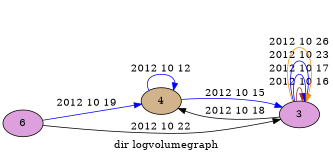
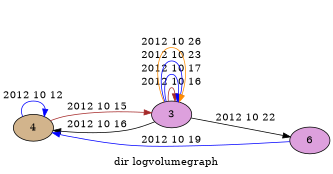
  digraph {
    label="dir logvolumegraph"
    rankdir=LR
    node [color=black fillcolor=plum style=filled]
    edge [color=blue]
    4 [fillcolor=tan]
    3
    6
    4 -> 4 [label="2012 10 12"]
-   4 -> 3 [label="2012 10 15"]
-   3 -> 4 [color=black label="2012 10 18"]
+   4 -> 3 [color=brown label="2012 10 15"]
+   3 -> 4 [color=black label="2012 10 16"]
    3 -> 3 [color=brown label="2012 10 16"]
    3 -> 3 [label="2012 10 17"]
    3 -> 3 [label="2012 10 23"]
    3 -> 3 [color=darkorange label="2012 10 26"]
    6 -> 4 [label="2012 10 19"]
-   6 -> 3 [color=black label="2012 10 22"]
+   3 -> 6 [color=black label="2012 10 22"]
  }
